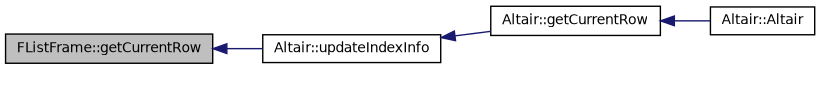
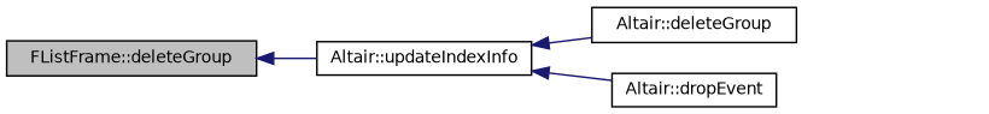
  digraph {
    rankdir=LR
    node [color=black fillcolor=white fontname=Helvetica fontsize=10 shape=record style=filled]
    edge [color=midnightblue dir=back fontname=Helvetica fontsize=10 labelfontname=Helvetica labelfontsize=10 style=solid]
-   n1 [fillcolor=grey75 fontcolor=black height=0.2 label="FListFrame::getCurrentRow" width=0.4]
+   n1 [fillcolor=grey75 fontcolor=black height=0.2 label="FListFrame::deleteGroup" width=0.4]
    n2 [height=0.2 label="Altair::updateIndexInfo" width=0.4]
-   n3 [height=0.2 label="Altair::getCurrentRow" width=0.4]
-   n5 [height=0.2 label="Altair::Altair" width=0.4]
+   n3 [height=0.2 label="Altair::deleteGroup" width=0.4]
+   n4 [height=0.2 label="Altair::dropEvent" width=0.4]
    n1 -> n2
    n2 -> n3
-   n3 -> n5
+   n2 -> n4
  }
